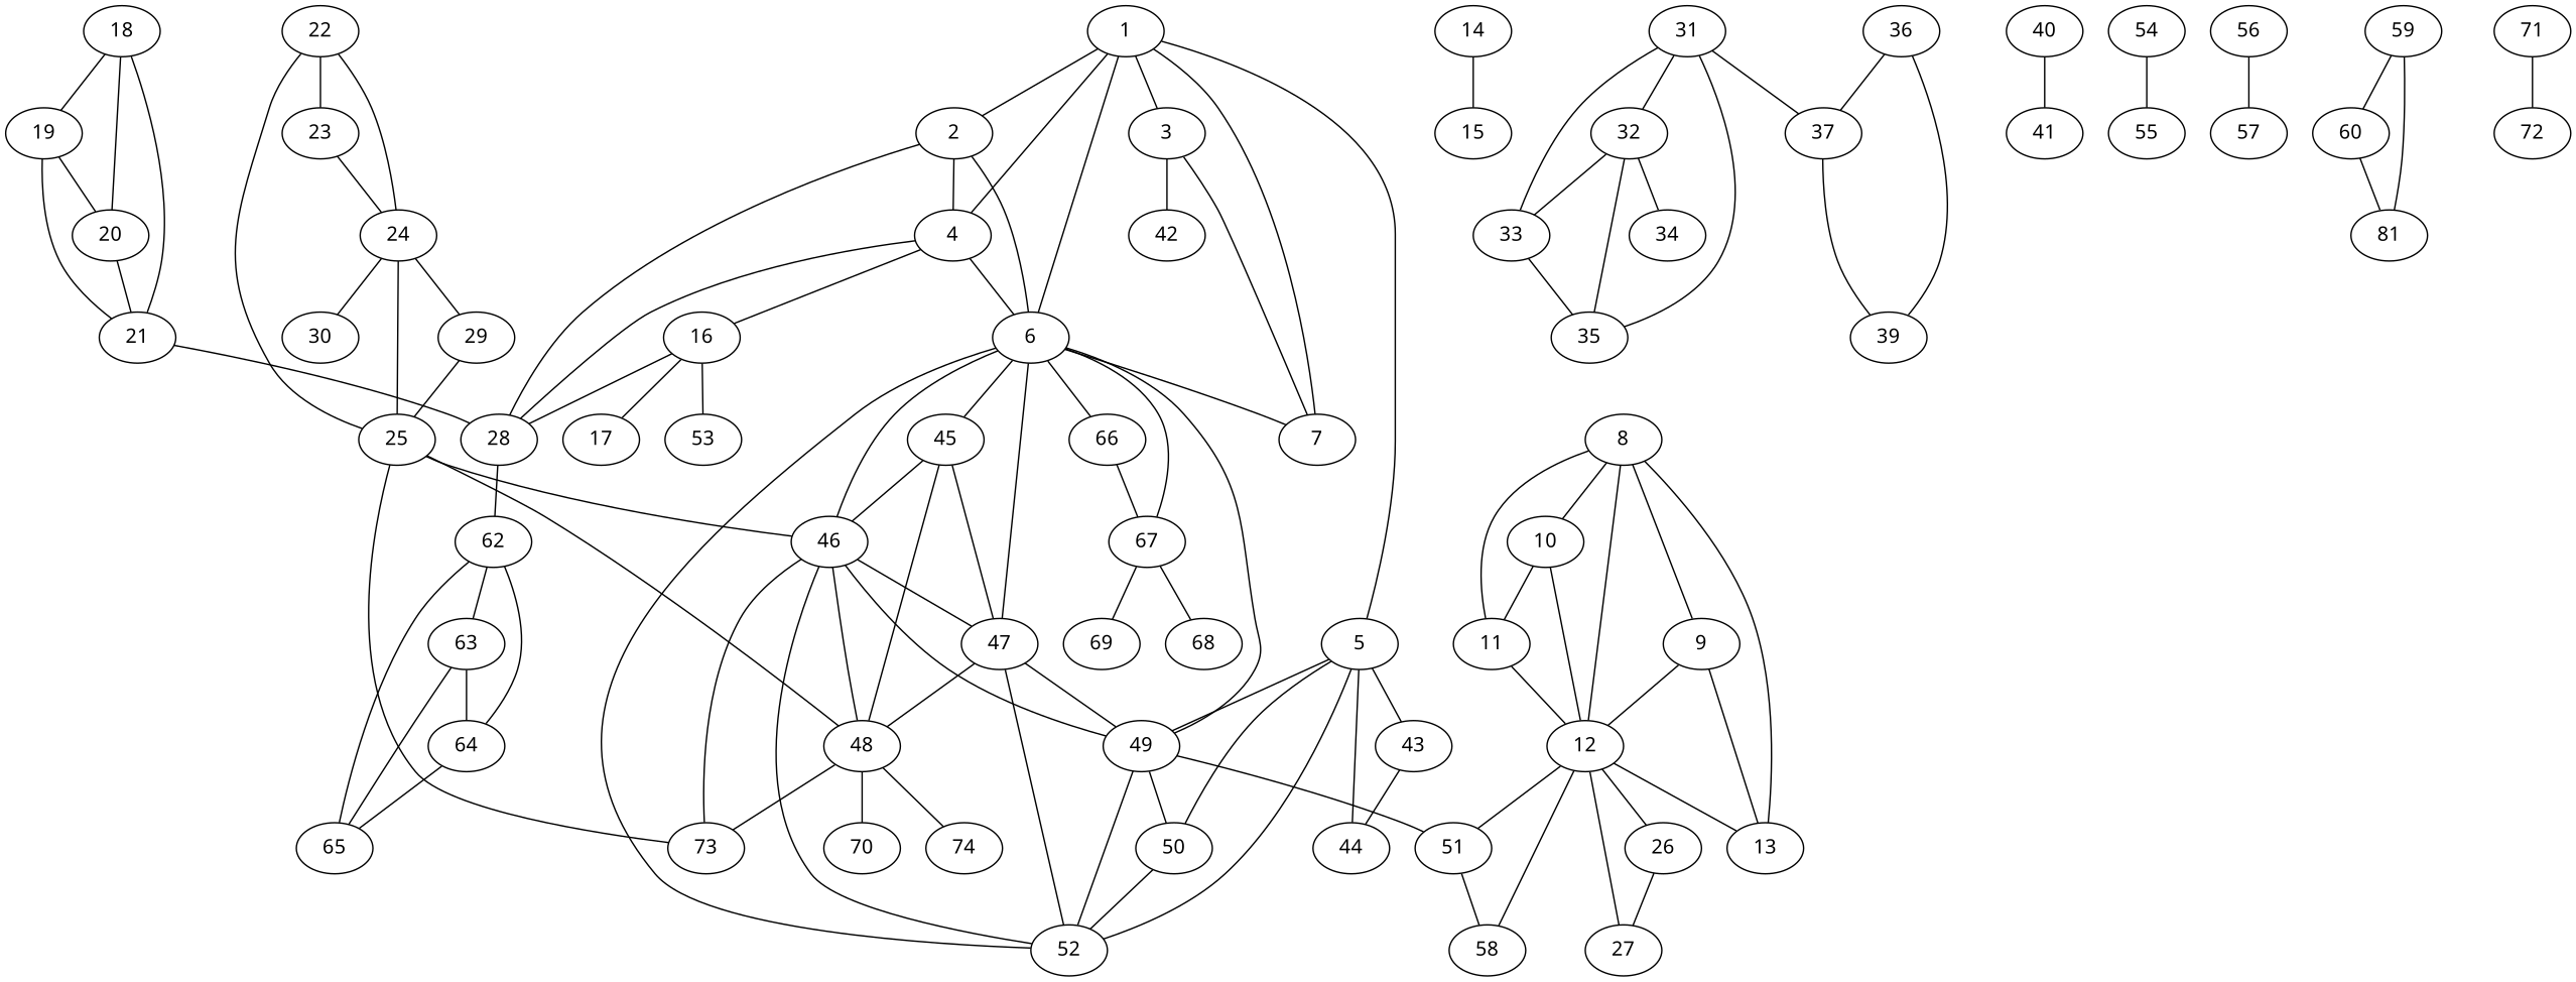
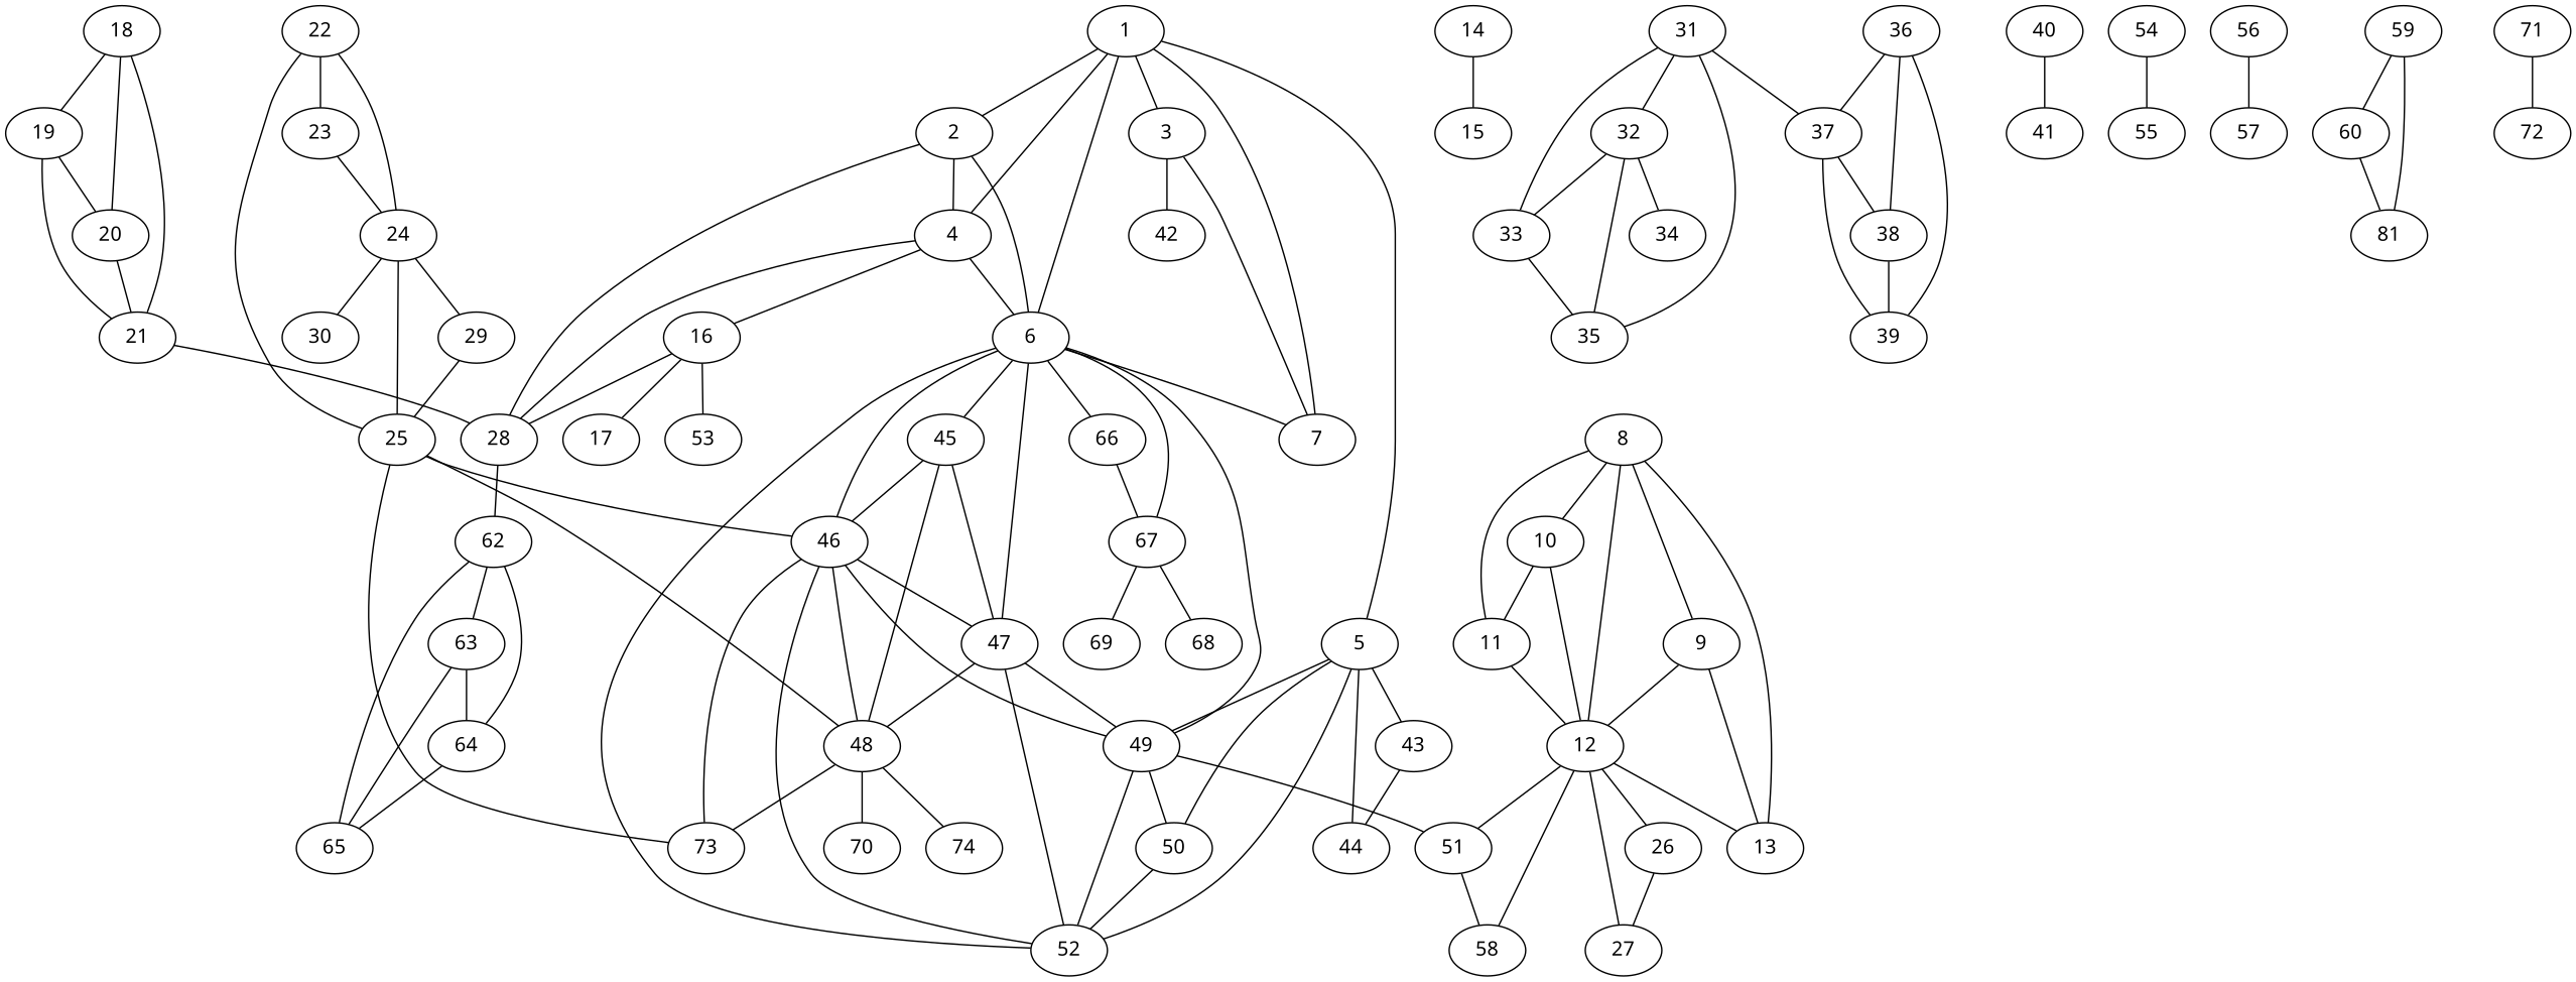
  graph {
    fontname="Noto Sans"
    node [fontname="Noto Sans"]
    edge [fontname="Noto Sans"]
    1
    2
    3
    4
    5
    6
    7
    28
    42
    16
    43
    44
    49
    50
    52
    45
    46
    47
    66
    67
    62
    17
    53
    51
    48
    73
    68
    69
    8
    9
    10
    11
    12
    13
    26
    27
    58
    14
    15
    18
    19
    20
    21
    22
    23
    24
    25
    29
    30
    70
    74
    63
    64
    65
    31
    32
    33
    35
    37
    34
+   38
    39
    36
    40
    41
    54
    55
    56
    57
    59
    60
    n72 [label=81]
    71
    72
    1 -- 2
    1 -- 3
    1 -- 4
    1 -- 5
    1 -- 6
    1 -- 7
    2 -- 4
    2 -- 6
    2 -- 28
    3 -- 7
    3 -- 42
    4 -- 6
    4 -- 28
    4 -- 16
    5 -- 43
    5 -- 44
    5 -- 49
    5 -- 50
    5 -- 52
    6 -- 7
    6 -- 49
    6 -- 52
    6 -- 45
    6 -- 46
    6 -- 47
    6 -- 66
    6 -- 67
    28 -- 62
    16 -- 28
    16 -- 17
    16 -- 53
    43 -- 44
    49 -- 50
    49 -- 52
    49 -- 51
    50 -- 52
    45 -- 46
    45 -- 47
    45 -- 48
    46 -- 49
    46 -- 52
    46 -- 47
    46 -- 48
    46 -- 73
    47 -- 49
    47 -- 52
    47 -- 48
    66 -- 67
    67 -- 68
    67 -- 69
    62 -- 63
    62 -- 64
    62 -- 65
    51 -- 58
    48 -- 73
    48 -- 70
    48 -- 74
    8 -- 9
    8 -- 10
    8 -- 11
    8 -- 12
    8 -- 13
    9 -- 12
    9 -- 13
    10 -- 11
    10 -- 12
    11 -- 12
    12 -- 51
    12 -- 13
    12 -- 26
    12 -- 27
    12 -- 58
    26 -- 27
    14 -- 15
    18 -- 19
    18 -- 20
    18 -- 21
    19 -- 20
    19 -- 21
    20 -- 21
    21 -- 28
    22 -- 23
    22 -- 24
    22 -- 25
    23 -- 24
    24 -- 25
    24 -- 29
    24 -- 30
    25 -- 46
    25 -- 48
    25 -- 73
    29 -- 25
    63 -- 64
    63 -- 65
    64 -- 65
    31 -- 32
    31 -- 33
    31 -- 35
    31 -- 37
    32 -- 33
    32 -- 35
    32 -- 34
    33 -- 35
+   37 -- 38
    37 -- 39
+   38 -- 39
    36 -- 37
+   36 -- 38
    36 -- 39
    40 -- 41
    54 -- 55
    56 -- 57
    59 -- 60
    59 -- n72
    60 -- n72
    71 -- 72
  }
